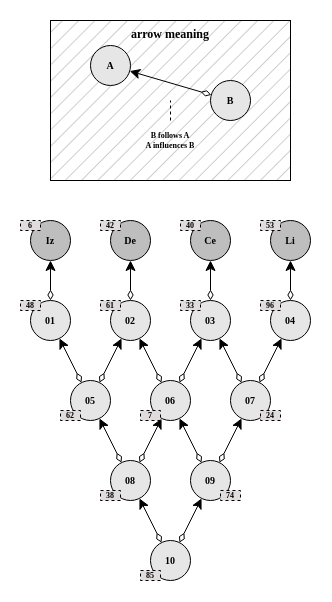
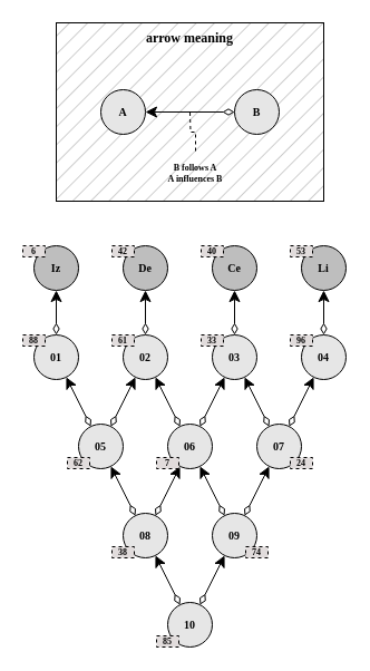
  <mxCell id="0" />
  <mxCell id="1" parent="0" />
  <mxCell id="2" value="" style="endArrow=diamondThin;html=1;rounded=0;endSize=8;startArrow=classic;startFill=1;endFill=0;startSize=8;jumpSize=5;fontFamily=Source Code Pro;fontSize=50;" parent="1" source="3" target="7" edge="1"><mxGeometry width="50" height="50" relative="1" as="geometry"><mxPoint x="-160" y="390" as="sourcePoint" /><mxPoint x="-17.897" y="420.787" as="targetPoint" /></mxGeometry></mxCell>
  <mxCell id="3" value="01" style="ellipse;whiteSpace=wrap;html=1;aspect=fixed;fontFamily=Source Sans Pro;fillColor=#E6E6E6;fillStyle=solid;fontStyle=1;verticalAlign=middle;align=center;fontSize=10;" parent="1" vertex="1"><mxGeometry x="30" y="300" width="40" height="40" as="geometry" /></mxCell>
  <mxCell id="4" value="02" style="ellipse;whiteSpace=wrap;html=1;aspect=fixed;fontFamily=Source Sans Pro;fillColor=#E6E6E6;fillStyle=solid;fontStyle=1;verticalAlign=middle;align=center;fontSize=10;" parent="1" vertex="1"><mxGeometry x="110" y="300" width="40" height="40" as="geometry" /></mxCell>
  <mxCell id="5" value="03" style="ellipse;whiteSpace=wrap;html=1;aspect=fixed;fontFamily=Source Sans Pro;fillColor=#E6E6E6;fillStyle=solid;fontStyle=1;verticalAlign=middle;align=center;fontSize=10;" parent="1" vertex="1"><mxGeometry x="190" y="300" width="40" height="40" as="geometry" /></mxCell>
  <mxCell id="6" value="04" style="ellipse;whiteSpace=wrap;html=1;aspect=fixed;fontFamily=Source Sans Pro;fillColor=#E6E6E6;fillStyle=solid;fontStyle=1;verticalAlign=middle;align=center;fontSize=10;" parent="1" vertex="1"><mxGeometry x="270" y="300" width="40" height="40" as="geometry" /></mxCell>
  <mxCell id="7" value="05" style="ellipse;whiteSpace=wrap;html=1;aspect=fixed;fontFamily=Source Sans Pro;fillColor=#E6E6E6;fillStyle=solid;fontStyle=1;verticalAlign=middle;align=center;fontSize=10;" parent="1" vertex="1"><mxGeometry x="70" y="380" width="40" height="40" as="geometry" /></mxCell>
  <mxCell id="8" value="06" style="ellipse;whiteSpace=wrap;html=1;aspect=fixed;fontFamily=Source Sans Pro;fillColor=#E6E6E6;fillStyle=solid;fontStyle=1;verticalAlign=middle;align=center;fontSize=10;" parent="1" vertex="1"><mxGeometry x="150" y="380" width="40" height="40" as="geometry" /></mxCell>
  <mxCell id="9" value="07" style="ellipse;whiteSpace=wrap;html=1;aspect=fixed;fontFamily=Source Sans Pro;fillColor=#E6E6E6;fillStyle=solid;fontStyle=1;verticalAlign=middle;align=center;fontSize=10;" parent="1" vertex="1"><mxGeometry x="230" y="380" width="40" height="40" as="geometry" /></mxCell>
  <mxCell id="10" value="08" style="ellipse;whiteSpace=wrap;html=1;aspect=fixed;fontFamily=Source Sans Pro;fillColor=#E6E6E6;fillStyle=solid;fontStyle=1;verticalAlign=middle;align=center;fontSize=10;" parent="1" vertex="1"><mxGeometry x="110" y="460" width="40" height="40" as="geometry" /></mxCell>
  <mxCell id="11" value="09" style="ellipse;whiteSpace=wrap;html=1;aspect=fixed;fontFamily=Source Sans Pro;fillColor=#E6E6E6;fillStyle=solid;fontStyle=1;verticalAlign=middle;align=center;fontSize=10;" parent="1" vertex="1"><mxGeometry x="190" y="460" width="40" height="40" as="geometry" /></mxCell>
  <mxCell id="12" value="10" style="ellipse;whiteSpace=wrap;html=1;aspect=fixed;fontFamily=Source Sans Pro;fillColor=#E6E6E6;fillStyle=solid;fontStyle=1;verticalAlign=middle;align=center;fontSize=10;" parent="1" vertex="1"><mxGeometry x="150" y="540" width="40" height="40" as="geometry" /></mxCell>
  <mxCell id="13" value="" style="endArrow=diamondThin;html=1;rounded=0;endSize=8;startArrow=classic;startFill=1;endFill=0;startSize=8;jumpSize=5;fontFamily=Source Code Pro;fontSize=50;" parent="1" source="4" target="7" edge="1"><mxGeometry width="50" height="50" relative="1" as="geometry"><mxPoint x="69" y="348" as="sourcePoint" /><mxPoint x="91" y="392" as="targetPoint" /></mxGeometry></mxCell>
  <mxCell id="14" value="" style="endArrow=diamondThin;html=1;rounded=0;endSize=8;startArrow=classic;startFill=1;endFill=0;startSize=8;jumpSize=5;fontFamily=Source Code Pro;fontSize=50;" parent="1" source="4" target="8" edge="1"><mxGeometry width="50" height="50" relative="1" as="geometry"><mxPoint x="131" y="348" as="sourcePoint" /><mxPoint x="109" y="392" as="targetPoint" /></mxGeometry></mxCell>
  <mxCell id="15" value="" style="endArrow=diamondThin;html=1;rounded=0;endSize=8;startArrow=classic;startFill=1;endFill=0;startSize=8;jumpSize=5;fontFamily=Source Code Pro;fontSize=50;" parent="1" source="5" target="8" edge="1"><mxGeometry width="50" height="50" relative="1" as="geometry"><mxPoint x="141" y="358" as="sourcePoint" /><mxPoint x="119" y="402" as="targetPoint" /></mxGeometry></mxCell>
  <mxCell id="16" value="" style="endArrow=diamondThin;html=1;rounded=0;endSize=8;startArrow=classic;startFill=1;endFill=0;startSize=8;jumpSize=5;fontFamily=Source Code Pro;fontSize=50;" parent="1" source="5" target="9" edge="1"><mxGeometry width="50" height="50" relative="1" as="geometry"><mxPoint x="211" y="348" as="sourcePoint" /><mxPoint x="189" y="392" as="targetPoint" /></mxGeometry></mxCell>
  <mxCell id="17" value="" style="endArrow=diamondThin;html=1;rounded=0;endSize=8;startArrow=classic;startFill=1;endFill=0;startSize=8;jumpSize=5;fontFamily=Source Code Pro;fontSize=50;" parent="1" source="6" target="9" edge="1"><mxGeometry width="50" height="50" relative="1" as="geometry"><mxPoint x="229" y="348" as="sourcePoint" /><mxPoint x="251" y="392" as="targetPoint" /></mxGeometry></mxCell>
  <mxCell id="18" value="" style="endArrow=diamondThin;html=1;rounded=0;endSize=8;startArrow=classic;startFill=1;endFill=0;startSize=8;jumpSize=5;fontFamily=Source Code Pro;fontSize=50;" parent="1" source="7" target="10" edge="1"><mxGeometry width="50" height="50" relative="1" as="geometry"><mxPoint x="90" y="400" as="sourcePoint" /><mxPoint x="91" y="392" as="targetPoint" /></mxGeometry></mxCell>
  <mxCell id="19" value="" style="endArrow=diamondThin;html=1;rounded=0;endSize=8;startArrow=classic;startFill=1;endFill=0;startSize=8;jumpSize=5;fontFamily=Source Code Pro;fontSize=50;" parent="1" source="8" target="10" edge="1"><mxGeometry width="50" height="50" relative="1" as="geometry"><mxPoint x="100" y="410" as="sourcePoint" /><mxPoint x="131" y="472" as="targetPoint" /></mxGeometry></mxCell>
  <mxCell id="20" value="" style="endArrow=diamondThin;html=1;rounded=0;endSize=8;startArrow=classic;startFill=1;endFill=0;startSize=8;jumpSize=5;fontFamily=Source Code Pro;fontSize=50;" parent="1" source="8" target="11" edge="1"><mxGeometry width="50" height="50" relative="1" as="geometry"><mxPoint x="171" y="428" as="sourcePoint" /><mxPoint x="149" y="472" as="targetPoint" /></mxGeometry></mxCell>
  <mxCell id="21" value="" style="endArrow=diamondThin;html=1;rounded=0;endSize=8;startArrow=classic;startFill=1;endFill=0;startSize=8;jumpSize=5;fontFamily=Source Code Pro;fontSize=50;" parent="1" source="9" target="11" edge="1"><mxGeometry width="50" height="50" relative="1" as="geometry"><mxPoint x="189" y="428" as="sourcePoint" /><mxPoint x="210" y="480" as="targetPoint" /></mxGeometry></mxCell>
  <mxCell id="22" value="" style="endArrow=diamondThin;html=1;rounded=0;endSize=8;startArrow=classic;startFill=1;endFill=0;startSize=8;jumpSize=5;fontFamily=Source Code Pro;fontSize=50;" parent="1" source="11" target="12" edge="1"><mxGeometry width="50" height="50" relative="1" as="geometry"><mxPoint x="251" y="428" as="sourcePoint" /><mxPoint x="229" y="472" as="targetPoint" /></mxGeometry></mxCell>
  <mxCell id="23" value="" style="endArrow=diamondThin;html=1;rounded=0;endSize=8;startArrow=classic;startFill=1;endFill=0;startSize=8;jumpSize=5;fontFamily=Source Code Pro;fontSize=50;" parent="1" source="10" target="12" edge="1"><mxGeometry width="50" height="50" relative="1" as="geometry"><mxPoint x="211" y="508" as="sourcePoint" /><mxPoint x="189" y="552" as="targetPoint" /></mxGeometry></mxCell>
  <mxCell id="24" value="Iz" style="ellipse;whiteSpace=wrap;html=1;aspect=fixed;fontFamily=Source Sans Pro;fillColor=#BEBEBE;fillStyle=solid;fontStyle=1;verticalAlign=middle;align=center;fontSize=10;" parent="1" vertex="1"><mxGeometry x="30" y="220" width="40" height="40" as="geometry" /></mxCell>
  <mxCell id="25" value="De" style="ellipse;whiteSpace=wrap;html=1;aspect=fixed;fontFamily=Source Sans Pro;fillColor=#BEBEBE;fillStyle=solid;fontStyle=1;verticalAlign=middle;align=center;fontSize=10;" parent="1" vertex="1"><mxGeometry x="110" y="220" width="40" height="40" as="geometry" /></mxCell>
  <mxCell id="26" value="Ce" style="ellipse;whiteSpace=wrap;html=1;aspect=fixed;fontFamily=Source Sans Pro;fillColor=#BEBEBE;fillStyle=solid;fontStyle=1;verticalAlign=middle;align=center;fontSize=10;" parent="1" vertex="1"><mxGeometry x="190" y="220" width="40" height="40" as="geometry" /></mxCell>
  <mxCell id="27" value="Li" style="ellipse;whiteSpace=wrap;html=1;aspect=fixed;fontFamily=Source Sans Pro;fillColor=#BEBEBE;fillStyle=solid;fontStyle=1;verticalAlign=middle;align=center;fontSize=10;" parent="1" vertex="1"><mxGeometry x="270" y="220" width="40" height="40" as="geometry" /></mxCell>
  <mxCell id="28" value="" style="endArrow=diamondThin;html=1;rounded=0;endSize=8;startArrow=classic;startFill=1;endFill=0;startSize=8;jumpSize=5;fontFamily=Source Code Pro;fontSize=50;" parent="1" source="24" target="3" edge="1"><mxGeometry width="50" height="50" relative="1" as="geometry"><mxPoint x="69" y="348" as="sourcePoint" /><mxPoint x="91" y="392" as="targetPoint" /></mxGeometry></mxCell>
  <mxCell id="29" value="" style="endArrow=diamondThin;html=1;rounded=0;endSize=8;startArrow=classic;startFill=1;endFill=0;startSize=8;jumpSize=5;fontFamily=Source Code Pro;fontSize=50;" parent="1" source="25" target="4" edge="1"><mxGeometry width="50" height="50" relative="1" as="geometry"><mxPoint x="60" y="270" as="sourcePoint" /><mxPoint x="60" y="310" as="targetPoint" /></mxGeometry></mxCell>
  <mxCell id="30" value="" style="endArrow=diamondThin;html=1;rounded=0;endSize=8;startArrow=classic;startFill=1;endFill=0;startSize=8;jumpSize=5;fontFamily=Source Code Pro;fontSize=50;" parent="1" source="26" target="5" edge="1"><mxGeometry width="50" height="50" relative="1" as="geometry"><mxPoint x="140" y="270" as="sourcePoint" /><mxPoint x="140" y="310" as="targetPoint" /></mxGeometry></mxCell>
  <mxCell id="31" value="" style="endArrow=diamondThin;html=1;rounded=0;endSize=8;startArrow=classic;startFill=1;endFill=0;startSize=8;jumpSize=5;fontFamily=Source Code Pro;fontSize=50;" parent="1" source="27" target="6" edge="1"><mxGeometry width="50" height="50" relative="1" as="geometry"><mxPoint x="220" y="270" as="sourcePoint" /><mxPoint x="220" y="310" as="targetPoint" /></mxGeometry></mxCell>
  <mxCell id="32" value="arrow meaning" style="dropTarget=0;fillColor=#BEBEBE;fontFamily=Source Sans Pro;verticalAlign=top;fillStyle=hatch;strokeColor=default;perimeterSpacing=1;rounded=0;glass=0;shadow=0;align=center;labelBackgroundColor=none;labelBorderColor=none;textShadow=0;fontStyle=1;spacing=2;html=1;whiteSpace=wrap;" vertex="1" parent="1"><mxGeometry x="50" y="20" width="240" height="160" as="geometry" /></mxCell>
- <mxCell id="33" value="A" style="ellipse;whiteSpace=wrap;html=1;aspect=fixed;fontFamily=Source Sans Pro;fillColor=#E6E6E6;fillStyle=solid;fontStyle=1;verticalAlign=middle;align=center;fontSize=10;" vertex="1" parent="1"><mxGeometry x="90" y="45" width="40" height="40" as="geometry" /></mxCell>
+ <mxCell id="33" value="A" style="ellipse;whiteSpace=wrap;html=1;aspect=fixed;fontFamily=Source Sans Pro;fillColor=#E6E6E6;fillStyle=solid;fontStyle=1;verticalAlign=middle;align=center;fontSize=10;" vertex="1" parent="1"><mxGeometry x="90" y="80" width="40" height="40" as="geometry" /></mxCell>
  <mxCell id="34" value="B" style="ellipse;whiteSpace=wrap;html=1;aspect=fixed;fontFamily=Source Sans Pro;fillColor=#E6E6E6;fillStyle=solid;fontStyle=1;verticalAlign=middle;align=center;fontSize=10;" vertex="1" parent="1"><mxGeometry x="210" y="80" width="40" height="40" as="geometry" /></mxCell>
  <mxCell id="35" value="" style="endArrow=diamondThin;html=1;rounded=0;endSize=8;startArrow=classic;startFill=1;endFill=0;startSize=8;jumpSize=5;fontFamily=Source Code Pro;fontSize=50;" edge="1" parent="1" source="33" target="34"><mxGeometry width="50" height="50" relative="1" as="geometry"><mxPoint x="438" y="286" as="sourcePoint" /><mxPoint x="482" y="374" as="targetPoint" /></mxGeometry></mxCell>
- <mxCell id="36" value="&lt;div&gt;B follows A&lt;/div&gt;A influences B" style="text;html=1;align=center;verticalAlign=middle;whiteSpace=wrap;rounded=0;fontFamily=Source Sans Pro;fontSize=8;fontStyle=1;fillColor=none;" vertex="1" parent="1"><mxGeometry x="110" y="120" width="120" height="40" as="geometry" /></mxCell>
+ <mxCell id="36" value="&lt;div&gt;B follows A&lt;/div&gt;A influences B" style="text;html=1;align=center;verticalAlign=middle;whiteSpace=wrap;rounded=0;fontFamily=Source Sans Pro;fontSize=8;fontStyle=1;fillColor=none;" vertex="1" parent="1"><mxGeometry x="115" y="135" width="120" height="40" as="geometry" /></mxCell>
  <mxCell id="37" value="" style="endArrow=none;html=1;rounded=0;endSize=10;startArrow=none;startFill=0;endFill=0;startSize=10;jumpSize=5;fontFamily=Source Code Pro;fontSize=50;edgeStyle=orthogonalEdgeStyle;dashed=1;" edge="1" parent="1" source="36"><mxGeometry width="50" height="50" relative="1" as="geometry"><mxPoint x="-20" y="410" as="sourcePoint" /><mxPoint x="170" as="targetPoint" y="100" /></mxGeometry></mxCell>
  <mxCell id="38" value="6" style="text;html=1;align=center;verticalAlign=middle;whiteSpace=wrap;rounded=0;fontFamily=Source Code Pro;fontSize=8;fontStyle=1;fillColor=#E1DCDC;strokeColor=default;dashed=1;" vertex="1" parent="1"><mxGeometry x="20" y="220" width="20" height="10" as="geometry" /></mxCell>
  <mxCell id="39" value="42" style="text;html=1;align=center;verticalAlign=middle;whiteSpace=wrap;rounded=0;fontFamily=Source Code Pro;fontSize=8;fontStyle=1;fillColor=#E1DCDC;strokeColor=default;dashed=1;" vertex="1" parent="1"><mxGeometry x="100" y="220" width="20" height="10" as="geometry" /></mxCell>
  <mxCell id="40" value="40" style="text;html=1;align=center;verticalAlign=middle;whiteSpace=wrap;rounded=0;fontFamily=Source Code Pro;fontSize=8;fontStyle=1;fillColor=#E1DCDC;strokeColor=default;dashed=1;" vertex="1" parent="1"><mxGeometry x="180" y="220" width="20" height="10" as="geometry" /></mxCell>
  <mxCell id="41" value="53" style="text;html=1;align=center;verticalAlign=middle;whiteSpace=wrap;rounded=0;fontFamily=Source Code Pro;fontSize=8;fontStyle=1;fillColor=#E1DCDC;strokeColor=default;dashed=1;" vertex="1" parent="1"><mxGeometry x="260" y="220" width="20" height="10" as="geometry" /></mxCell>
- <mxCell id="42" value="48" style="text;html=1;align=center;verticalAlign=middle;whiteSpace=wrap;rounded=0;fontFamily=Source Code Pro;fontSize=8;fontStyle=1;fillColor=#E1DCDC;strokeColor=default;dashed=1;" vertex="1" parent="1"><mxGeometry x="20" y="300" width="20" height="10" as="geometry" /></mxCell>
+ <mxCell id="42" value="88" style="text;html=1;align=center;verticalAlign=middle;whiteSpace=wrap;rounded=0;fontFamily=Source Code Pro;fontSize=8;fontStyle=1;fillColor=#E1DCDC;strokeColor=default;dashed=1;" vertex="1" parent="1"><mxGeometry x="20" y="300" width="20" height="10" as="geometry" /></mxCell>
  <mxCell id="43" value="61" style="text;html=1;align=center;verticalAlign=middle;whiteSpace=wrap;rounded=0;fontFamily=Source Code Pro;fontSize=8;fontStyle=1;fillColor=#E1DCDC;strokeColor=default;dashed=1;" vertex="1" parent="1"><mxGeometry x="100" y="300" width="20" height="10" as="geometry" /></mxCell>
  <mxCell id="44" value="33" style="text;html=1;align=center;verticalAlign=middle;whiteSpace=wrap;rounded=0;fontFamily=Source Code Pro;fontSize=8;fontStyle=1;fillColor=#E1DCDC;strokeColor=default;dashed=1;" vertex="1" parent="1"><mxGeometry x="180" y="300" width="20" height="10" as="geometry" /></mxCell>
  <mxCell id="45" value="96" style="text;html=1;align=center;verticalAlign=middle;whiteSpace=wrap;rounded=0;fontFamily=Source Code Pro;fontSize=8;fontStyle=1;fillColor=#E1DCDC;strokeColor=default;dashed=1;" vertex="1" parent="1"><mxGeometry x="260" y="300" width="20" height="10" as="geometry" /></mxCell>
  <mxCell id="46" value="62" style="text;html=1;align=center;verticalAlign=middle;whiteSpace=wrap;rounded=0;fontFamily=Source Code Pro;fontSize=8;fontStyle=1;fillColor=#E1DCDC;strokeColor=default;dashed=1;" vertex="1" parent="1"><mxGeometry x="60" y="410" width="20" height="10" as="geometry" /></mxCell>
  <mxCell id="47" value="7" style="text;html=1;align=center;verticalAlign=middle;whiteSpace=wrap;rounded=0;fontFamily=Source Code Pro;fontSize=8;fontStyle=1;fillColor=#E1DCDC;strokeColor=default;dashed=1;" vertex="1" parent="1"><mxGeometry x="140" y="410" width="20" height="10" as="geometry" /></mxCell>
  <mxCell id="48" value="24" style="text;html=1;align=center;verticalAlign=middle;whiteSpace=wrap;rounded=0;fontFamily=Source Code Pro;fontSize=8;fontStyle=1;fillColor=#E1DCDC;strokeColor=default;dashed=1;" vertex="1" parent="1"><mxGeometry x="260" y="410" width="20" height="10" as="geometry" /></mxCell>
  <mxCell id="49" value="38" style="text;html=1;align=center;verticalAlign=middle;whiteSpace=wrap;rounded=0;fontFamily=Source Code Pro;fontSize=8;fontStyle=1;fillColor=#E1DCDC;strokeColor=default;dashed=1;" vertex="1" parent="1"><mxGeometry x="100" y="490" width="20" height="10" as="geometry" /></mxCell>
  <mxCell id="50" value="74" style="text;html=1;align=center;verticalAlign=middle;whiteSpace=wrap;rounded=0;fontFamily=Source Code Pro;fontSize=8;fontStyle=1;fillColor=#E1DCDC;strokeColor=default;dashed=1;" vertex="1" parent="1"><mxGeometry x="220" y="490" width="20" height="10" as="geometry" /></mxCell>
  <mxCell id="51" value="85" style="text;html=1;align=center;verticalAlign=middle;whiteSpace=wrap;rounded=0;fontFamily=Source Code Pro;fontSize=8;fontStyle=1;fillColor=#E1DCDC;strokeColor=default;dashed=1;" vertex="1" parent="1"><mxGeometry x="140" y="570" width="20" height="10" as="geometry" /></mxCell>
